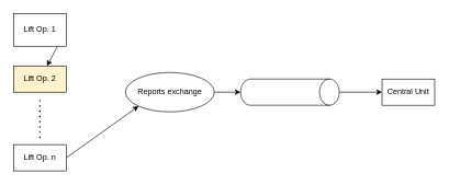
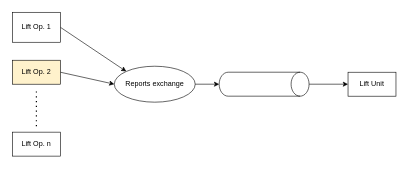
  <mxCell id="0" />
  <mxCell id="1" parent="0" />
- <mxCell id="2" style="edgeStyle=none;rounded=0;orthogonalLoop=1;jettySize=auto;html=1;exitX=1;exitY=0.5;exitDx=0;exitDy=0;" parent="1" source="3" target="5" edge="1"><mxGeometry relative="1" as="geometry" /></mxCell>
+ <mxCell id="2" style="edgeStyle=none;rounded=0;orthogonalLoop=1;jettySize=auto;html=1;exitX=1;exitY=0.5;exitDx=0;exitDy=0;entryX=0;entryY=0;entryDx=0;entryDy=0;" parent="1" source="3" target="9" edge="1"><mxGeometry relative="1" as="geometry" /></mxCell>
  <mxCell id="3" value="Lift Op. 1" style="rounded=0;whiteSpace=wrap;html=1;" parent="1" vertex="1"><mxGeometry x="20" y="20" width="80" height="50" as="geometry" /></mxCell>
+ <mxCell id="4" style="edgeStyle=none;rounded=0;orthogonalLoop=1;jettySize=auto;html=1;exitX=1;exitY=0.5;exitDx=0;exitDy=0;entryX=0;entryY=0.5;entryDx=0;entryDy=0;" parent="1" source="5" target="9" edge="1"><mxGeometry relative="1" as="geometry" /></mxCell>
  <mxCell id="5" value="Lift Op. 2" style="rounded=0;whiteSpace=wrap;html=1;fillColor=#fff2cc;" parent="1" vertex="1"><mxGeometry x="20" y="100" width="80" height="40" as="geometry" /></mxCell>
- <mxCell id="6" style="edgeStyle=none;rounded=0;orthogonalLoop=1;jettySize=auto;html=1;exitX=1;exitY=0.5;exitDx=0;exitDy=0;entryX=0;entryY=1;entryDx=0;entryDy=0;" parent="1" source="7" target="9" edge="1"><mxGeometry relative="1" as="geometry" /></mxCell>
  <mxCell id="7" value="Lift Op. n" style="rounded=0;whiteSpace=wrap;html=1;" parent="1" vertex="1"><mxGeometry x="20" y="220" width="80" height="40" as="geometry" /></mxCell>
  <mxCell id="8" value="" style="endArrow=none;dashed=1;html=1;dashPattern=1 3;strokeWidth=2;rounded=0;" parent="1" edge="1"><mxGeometry width="50" height="50" relative="1" as="geometry"><mxPoint x="60" y="210" as="sourcePoint" /><mxPoint x="60" y="150" as="targetPoint" /></mxGeometry></mxCell>
  <mxCell id="9" value="Reports exchange" style="ellipse;whiteSpace=wrap;html=1;" parent="1" vertex="1"><mxGeometry x="190" y="110" width="135" height="60" as="geometry" /></mxCell>
  <mxCell id="10" style="edgeStyle=none;rounded=0;orthogonalLoop=1;jettySize=auto;html=1;exitX=0.5;exitY=0;exitDx=0;exitDy=0;exitPerimeter=0;" parent="1" source="11" edge="1"><mxGeometry relative="1" as="geometry"><mxPoint x="580" y="140" as="targetPoint" /></mxGeometry></mxCell>
  <mxCell id="11" value="" style="shape=cylinder3;whiteSpace=wrap;html=1;boundedLbl=1;backgroundOutline=1;size=15;rotation=90;" parent="1" vertex="1"><mxGeometry x="420" y="65" width="40" height="150" as="geometry" /></mxCell>
  <mxCell id="12" style="edgeStyle=none;rounded=0;orthogonalLoop=1;jettySize=auto;html=1;exitX=1;exitY=0.5;exitDx=0;exitDy=0;entryX=0.5;entryY=1;entryDx=0;entryDy=0;entryPerimeter=0;" parent="1" source="9" target="11" edge="1"><mxGeometry relative="1" as="geometry" /></mxCell>
- <mxCell id="13" value="Central Unit" style="rounded=0;whiteSpace=wrap;html=1;" parent="1" vertex="1"><mxGeometry x="580" y="120" width="80" height="40" as="geometry" /></mxCell>
+ <mxCell id="13" value="Lift Unit" style="rounded=0;whiteSpace=wrap;html=1;" parent="1" vertex="1"><mxGeometry x="580" y="120" width="80" height="40" as="geometry" /></mxCell>
